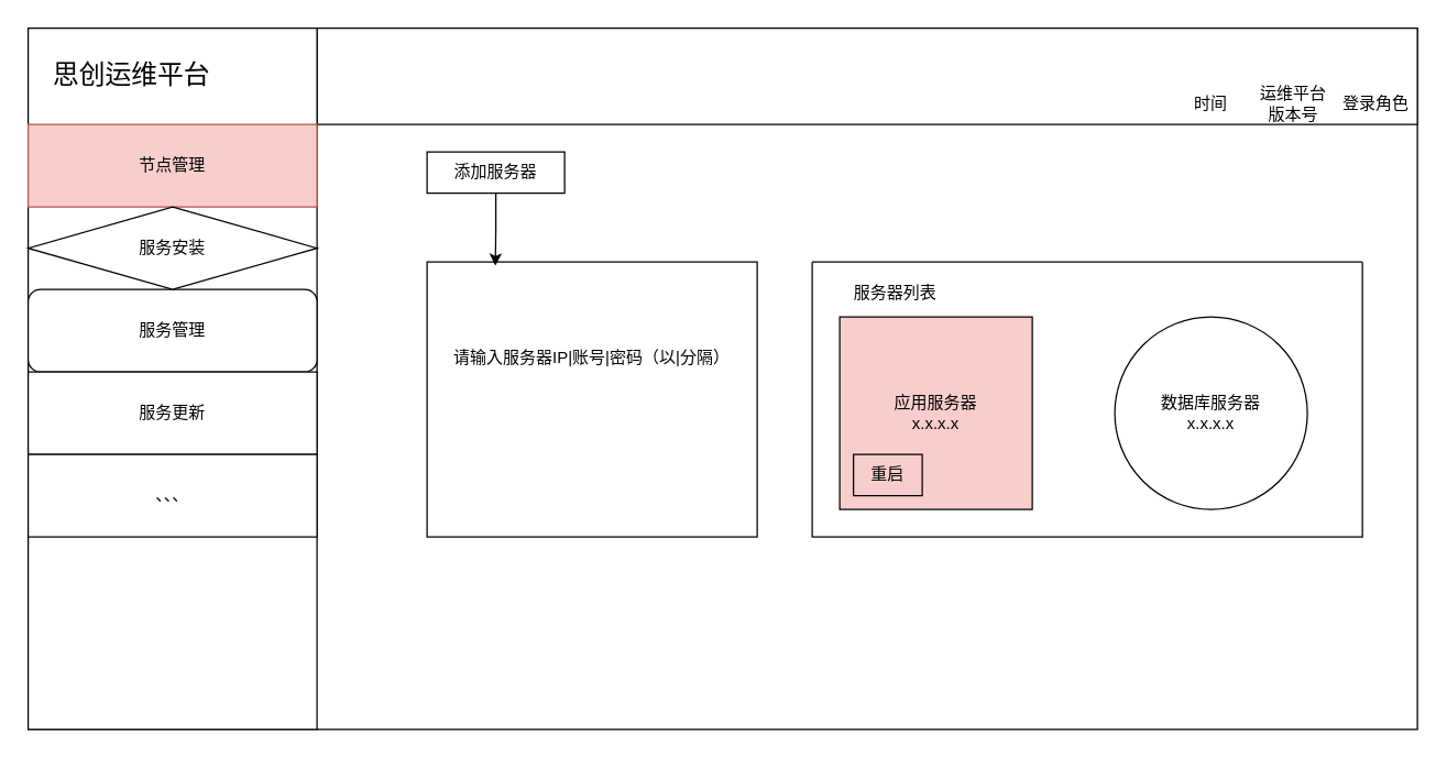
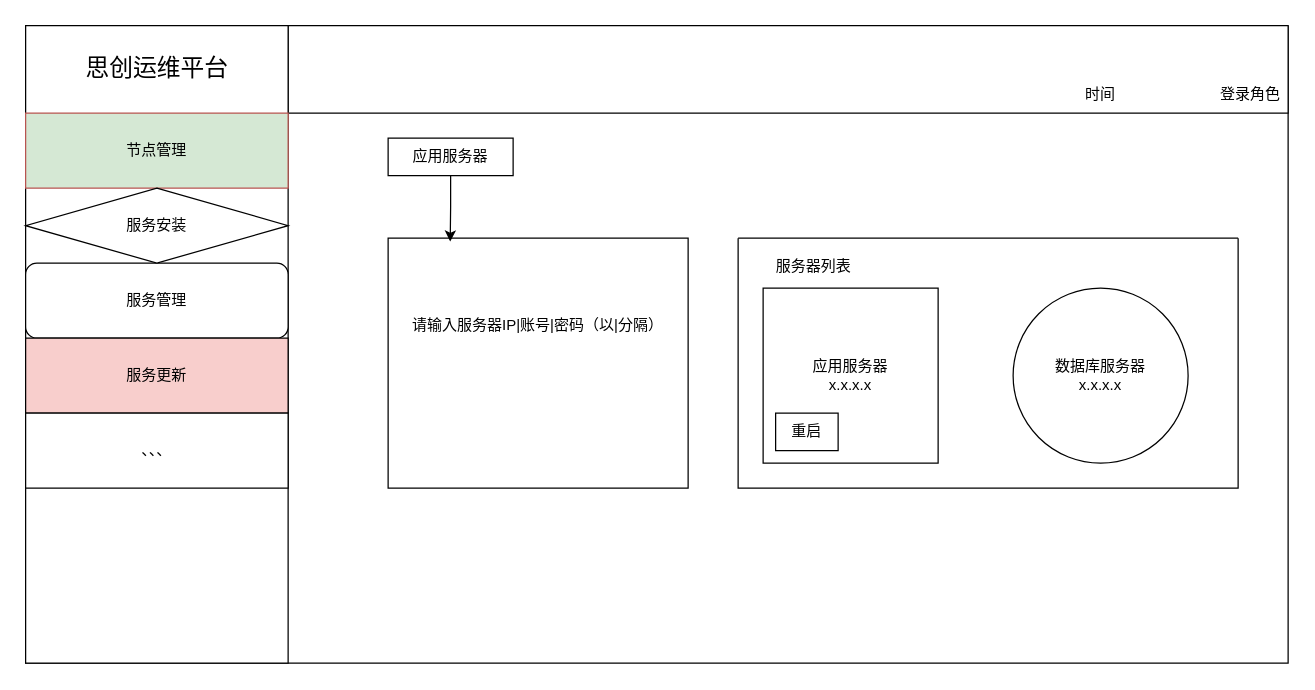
  <mxCell id="0" />
  <mxCell id="1" parent="0" />
  <mxCell id="2" value="" style="swimlane;startSize=0;" vertex="1" parent="1"><mxGeometry x="20" y="20" width="1010" height="510" as="geometry" /></mxCell>
  <mxCell id="3" value="" style="rounded=0;whiteSpace=wrap;html=1;" vertex="1" parent="2"><mxGeometry x="210" width="800" height="70" as="geometry" /></mxCell>
  <mxCell id="4" value="时间" style="text;html=1;align=center;verticalAlign=middle;whiteSpace=wrap;rounded=0;" vertex="1" parent="2"><mxGeometry x="830" y="40" width="60" height="30" as="geometry" /></mxCell>
  <mxCell id="5" value="" style="rounded=0;whiteSpace=wrap;html=1;" vertex="1" parent="2"><mxGeometry x="290" y="170" width="240" height="200" as="geometry" /></mxCell>
  <mxCell id="6" value="请输入服务器IP|账号|密码（以|分隔）" style="text;html=1;align=center;verticalAlign=middle;whiteSpace=wrap;rounded=0;" vertex="1" parent="2"><mxGeometry x="300" y="225" width="220" height="30" as="geometry" /></mxCell>
- <mxCell id="7" value="添加服务器" style="rounded=0;whiteSpace=wrap;html=1;" vertex="1" parent="2"><mxGeometry x="290" y="90" width="100" height="30" as="geometry" /></mxCell>
+ <mxCell id="7" value="应用服务器" style="rounded=0;whiteSpace=wrap;html=1;" vertex="1" parent="2"><mxGeometry x="290" y="90" width="100" height="30" as="geometry" /></mxCell>
  <mxCell id="8" style="edgeStyle=orthogonalEdgeStyle;rounded=0;orthogonalLoop=1;jettySize=auto;html=1;entryX=0.207;entryY=0.014;entryDx=0;entryDy=0;entryPerimeter=0;" edge="1" parent="2" source="7" target="5"><mxGeometry relative="1" as="geometry" /></mxCell>
  <mxCell id="9" value="" style="swimlane;startSize=0;" vertex="1" parent="2"><mxGeometry x="570" y="170" width="400" height="200" as="geometry" /></mxCell>
- <mxCell id="10" value="应用服务器&lt;div&gt;x.x.x.x&lt;/div&gt;" style="rounded=0;whiteSpace=wrap;html=1;fillColor=#f8cecc;" vertex="1" parent="9"><mxGeometry x="20" y="40" width="140" height="140" as="geometry" /></mxCell>
+ <mxCell id="10" value="应用服务器&lt;div&gt;x.x.x.x&lt;/div&gt;" style="rounded=0;whiteSpace=wrap;html=1;" vertex="1" parent="9"><mxGeometry x="20" y="40" width="140" height="140" as="geometry" /></mxCell>
  <mxCell id="11" value="数据库服务器&lt;div&gt;x.x.x.x&lt;/div&gt;" style="ellipse;whiteSpace=wrap;html=1;" vertex="1" parent="9"><mxGeometry x="220" y="40" width="140" height="140" as="geometry" /></mxCell>
- <mxCell id="12" value="重启" style="rounded=0;whiteSpace=wrap;html=1;fillColor=#f8cecc;" vertex="1" parent="9"><mxGeometry x="30" y="140" width="50" height="30" as="geometry" /></mxCell>
- <mxCell id="13" value="运维平台版本号" style="text;html=1;align=center;verticalAlign=middle;whiteSpace=wrap;rounded=0;" vertex="1" parent="2"><mxGeometry x="890" y="40" width="60" height="30" as="geometry" /></mxCell>
+ <mxCell id="12" value="重启" style="rounded=0;whiteSpace=wrap;html=1;" vertex="1" parent="9"><mxGeometry x="30" y="140" width="50" height="30" as="geometry" /></mxCell>
  <mxCell id="14" value="登录角色" style="text;html=1;align=center;verticalAlign=middle;whiteSpace=wrap;rounded=0;" vertex="1" parent="2"><mxGeometry x="950" y="40" width="60" height="30" as="geometry" /></mxCell>
  <mxCell id="15" value="" style="rounded=0;whiteSpace=wrap;html=1;" vertex="1" parent="1"><mxGeometry x="20" y="20" width="210" height="510" as="geometry" /></mxCell>
- <mxCell id="16" value="节点管理" style="rounded=0;whiteSpace=wrap;html=1;fillColor=#f8cecc;strokeColor=#b85450;" vertex="1" parent="1"><mxGeometry x="20" y="90" width="210" height="60" as="geometry" /></mxCell>
+ <mxCell id="16" value="节点管理" style="rounded=0;whiteSpace=wrap;html=1;fillColor=#d5e8d4;strokeColor=#b85450;" vertex="1" parent="1"><mxGeometry x="20" y="90" width="210" height="60" as="geometry" /></mxCell>
  <mxCell id="17" value="服务管理" style="whiteSpace=wrap;html=1;rounded=1;" vertex="1" parent="1"><mxGeometry x="20" y="210" width="210" height="60" as="geometry" /></mxCell>
- <mxCell id="18" value="服务更新" style="rounded=0;whiteSpace=wrap;html=1;" vertex="1" parent="1"><mxGeometry x="20" y="270" width="210" height="60" as="geometry" /></mxCell>
+ <mxCell id="18" value="服务更新" style="rounded=0;whiteSpace=wrap;html=1;fillColor=#f8cecc;" vertex="1" parent="1"><mxGeometry x="20" y="270" width="210" height="60" as="geometry" /></mxCell>
  <mxCell id="19" value="、、、" style="rounded=0;whiteSpace=wrap;html=1;" vertex="1" parent="1"><mxGeometry x="20" y="330" width="210" height="60" as="geometry" /></mxCell>
- <mxCell id="20" value="思创运维平台" style="text;html=1;align=center;verticalAlign=middle;whiteSpace=wrap;rounded=0;fontSize=19;" vertex="1" parent="1"><mxGeometry x="28.75" y="40" width="132.5" height="30" as="geometry" /></mxCell>
+ <mxCell id="20" value="思创运维平台" style="text;html=1;align=center;verticalAlign=middle;whiteSpace=wrap;rounded=0;fontSize=19;" vertex="1" parent="1"><mxGeometry x="58.75" y="40" width="132.5" height="30" as="geometry" /></mxCell>
  <mxCell id="21" value="服务器列表" style="text;html=1;align=center;verticalAlign=middle;resizable=0;points=[];autosize=1;strokeColor=none;fillColor=none;" vertex="1" parent="1"><mxGeometry x="610" y="198" width="80" height="30" as="geometry" /></mxCell>
  <mxCell id="22" value="服务安装" style="rhombus;whiteSpace=wrap;html=1;" vertex="1" parent="1"><mxGeometry x="20" y="150" width="210" height="60" as="geometry" /></mxCell>
